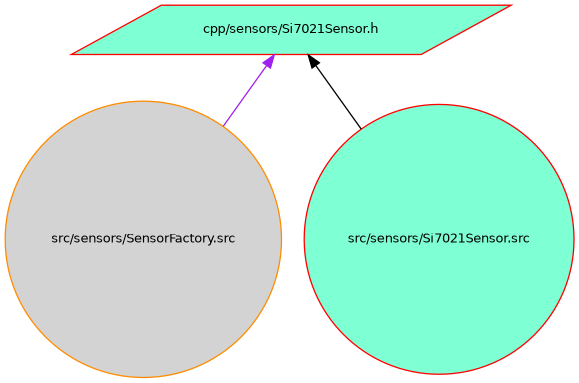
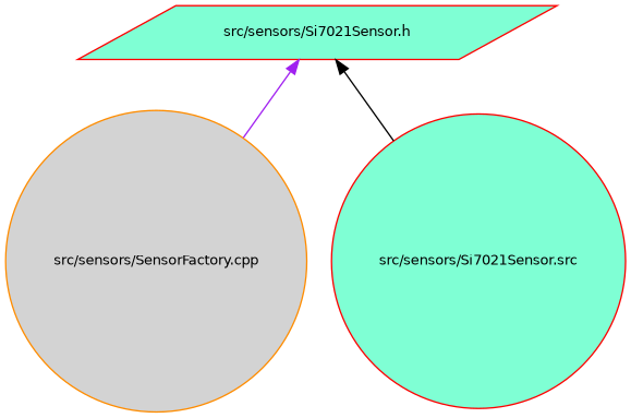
  digraph {
    node [color=red fillcolor=aquamarine fontname=Helvetica fontsize=10 shape=circle style=filled]
    edge [dir=back fontname=Helvetica fontsize=10 labelfontname=Helvetica labelfontsize=10 style=solid]
-   n1 [fontcolor=black height=0.2 label="cpp/sensors/Si7021Sensor.h" shape=parallelogram width=0.4]
-   n2 [color=darkorange fillcolor=lightgrey height=0.2 label="src/sensors/SensorFactory.src" width=0.4]
+   n1 [fontcolor=black height=0.2 label="src/sensors/Si7021Sensor.h" shape=parallelogram width=0.4]
+   n2 [color=darkorange fillcolor=lightgrey height=0.2 label="src/sensors/SensorFactory.cpp" width=0.4]
    n3 [height=0.2 label="src/sensors/Si7021Sensor.src" width=0.4]
    n1 -> n2 [color=purple]
    n1 -> n3 [color=black]
  }
